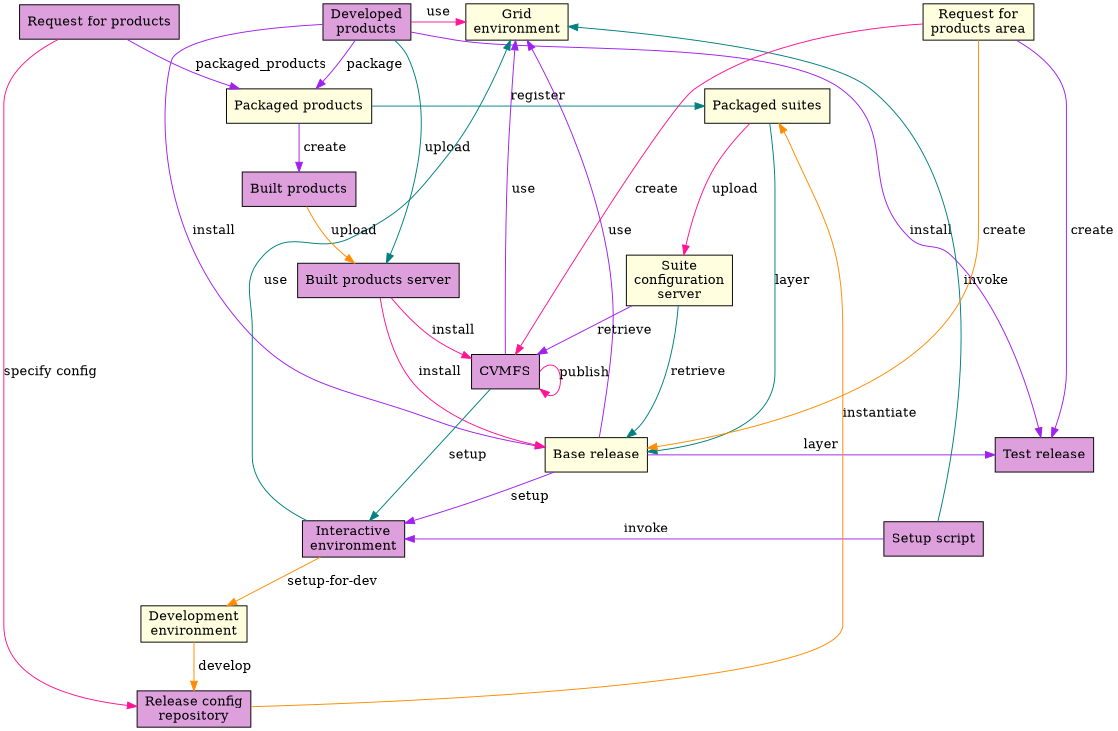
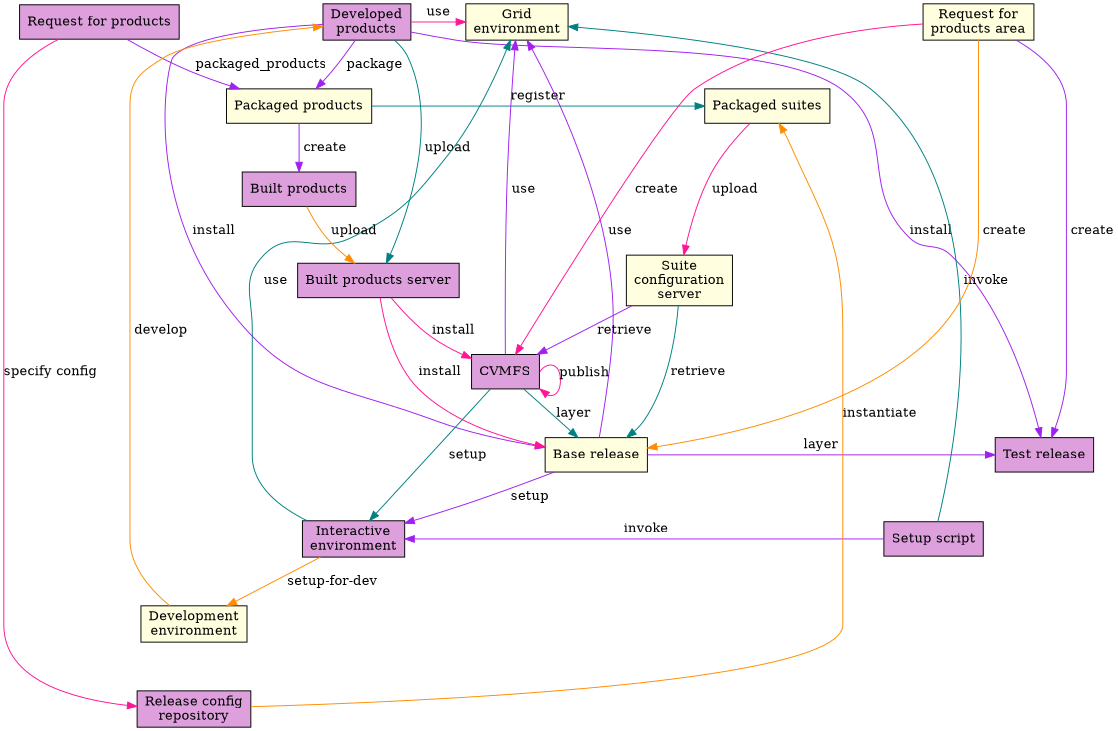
  digraph {
    nodesep=0.3
    node [fillcolor=plum shape=rectangle style=filled]
    edge [color=purple]
    n1 [label="Developed\nproducts"]
    n2 [fillcolor=lightyellow label="Grid\nenvironment"]
    n3 [label="Interactive\nenvironment"]
    n4 [label="Setup script"]
    n5 [fillcolor=lightyellow label="Packaged products"]
    n6 [fillcolor=lightyellow label="Packaged suites"]
    n7 [fillcolor=lightyellow label="Base release"]
    n8 [label="Test release"]
    n9 [label="Built products server"]
    n10 [fillcolor=lightyellow label="Suite\nconfiguration\nserver"]
    n11 [label="Request for products"]
    n12 [fillcolor=lightyellow label="Request for\nproducts area"]
    n13 [label="Built products"]
    CVMFS
    n15 [fillcolor=lightyellow label="Development\nenvironment"]
    n16 [label="Release config\nrepository"]
    subgraph sub_1 {
      rank=same
      n1
      n2
    }
    subgraph sub_2 {
      rank=same
      n3
      n4
    }
    subgraph sub_3 {
      rank=same
      n5
      n6
    }
    subgraph sub_4 {
      rank=same
      n7
      n8
    }
    subgraph sub_5 {
      rank=same
      n9
      n10
    }
    subgraph sub_6 {
      rank=same
      n11
      n12
    }
    n1 -> n2 [color=deeppink label=use]
    n1 -> n5 [label=" package"]
    n1 -> n7 [label=" install"]
    n1 -> n8 [label=install]
    n1 -> n9 [color=teal label=" upload"]
    n3 -> n2 [color=teal label=use]
    n3 -> n15 [color=darkorange label=" setup-for-dev"]
    n4 -> n2 [color=teal label=" invoke"]
    n4 -> n3 [label=" invoke"]
    n5 -> n6 [color=teal label=register]
    n5 -> n13 [label=" create"]
    n6 -> n10 [color=deeppink label=upload]
    n7 -> n2 [label=" use"]
    n7 -> n3 [label=" setup"]
    n7 -> n8 [label=layer]
    n9 -> n7 [color=deeppink label=install]
    n9 -> CVMFS [color=deeppink label=install]
    n10 -> n7 [color=teal label=retrieve]
    n10 -> CVMFS [label=retrieve]
    n11 -> n5 [label=" packaged_products"]
    n11 -> n16 [color=deeppink label="specify config"]
    n12 -> n7 [color=darkorange label=" create"]
    n12 -> n8 [label=" create"]
    n12 -> CVMFS [color=deeppink label=" create"]
    n13 -> n9 [color=darkorange label=" upload"]
    CVMFS -> n2 [label=" use"]
    CVMFS -> n3 [color=teal label=" setup"]
-   n6 -> n7 [color=teal label=layer]
+   CVMFS -> n7 [color=teal label=layer]
    CVMFS -> CVMFS [color=deeppink headport=se tailport=e xlabel=publish]
-   n15 -> n16 [color=darkorange label=" develop"]
+   n15 -> n1 [color=darkorange label=" develop"]
    n16 -> n6 [color=darkorange label=instantiate]
  }
